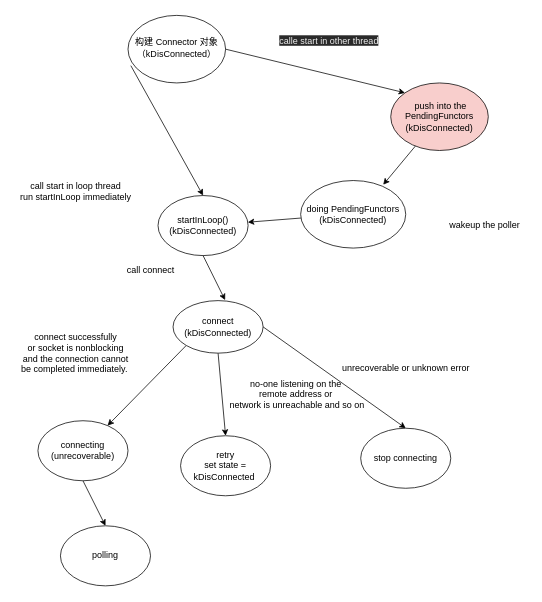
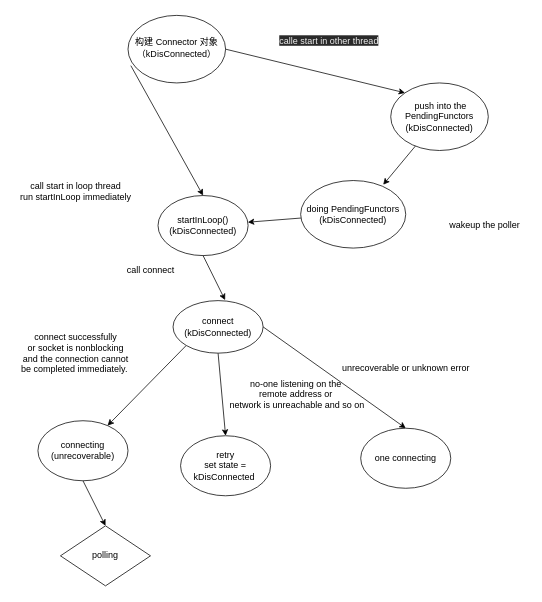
  <mxCell id="0" />
  <mxCell id="1" parent="0" />
  <mxCell id="2" style="edgeStyle=none;html=1;exitX=0.029;exitY=0.744;exitDx=0;exitDy=0;entryX=0.5;entryY=0;entryDx=0;entryDy=0;exitPerimeter=0;" edge="1" parent="1" source="4" target="6"><mxGeometry relative="1" as="geometry"><mxPoint x="345" y="260" as="targetPoint" /><Array as="points" /></mxGeometry></mxCell>
  <mxCell id="3" style="edgeStyle=none;html=1;exitX=1;exitY=0.5;exitDx=0;exitDy=0;entryX=0;entryY=0;entryDx=0;entryDy=0;" edge="1" parent="1" source="4" target="9"><mxGeometry relative="1" as="geometry" /></mxCell>
  <mxCell id="4" value="&lt;span&gt;构建 Connector 对象&lt;/span&gt;&lt;br&gt;&lt;span&gt;（kDisConnected）&lt;/span&gt;&lt;span style=&quot;color: rgb(79 , 193 , 255) ; background-color: rgb(30 , 30 , 30) ; font-family: &amp;#34;yahei consolas hybrid&amp;#34; , &amp;#34;consolas&amp;#34; , &amp;#34;courier new&amp;#34; , monospace ; font-size: 16px&quot;&gt;&lt;br&gt;&lt;/span&gt;" style="ellipse;whiteSpace=wrap;html=1;" vertex="1" parent="1"><mxGeometry x="170" y="20" width="130" height="90" as="geometry" /></mxCell>
  <mxCell id="5" style="edgeStyle=none;html=1;entryX=0.578;entryY=-0.01;entryDx=0;entryDy=0;entryPerimeter=0;exitX=0.5;exitY=1;exitDx=0;exitDy=0;" edge="1" parent="1" source="6" target="17"><mxGeometry relative="1" as="geometry"><mxPoint x="260" y="343" as="sourcePoint" /></mxGeometry></mxCell>
  <mxCell id="6" value="startInLoop()&lt;br&gt;(kDisConnected)" style="ellipse;whiteSpace=wrap;html=1;" vertex="1" parent="1"><mxGeometry x="210" y="260" width="120" height="80" as="geometry" /></mxCell>
  <mxCell id="7" value="call start in loop thread&lt;br&gt;run startInLoop&amp;nbsp;immediately" style="text;html=1;align=center;verticalAlign=middle;resizable=0;points=[];autosize=1;strokeColor=none;fillColor=none;" vertex="1" parent="1"><mxGeometry y="240" width="160" height="30" as="geometry" x="20" /></mxCell>
  <mxCell id="8" style="edgeStyle=none;html=1;entryX=0.786;entryY=0.062;entryDx=0;entryDy=0;entryPerimeter=0;" edge="1" parent="1" source="9" target="12"><mxGeometry relative="1" as="geometry" /></mxCell>
- <mxCell id="9" value="&amp;nbsp;push into the PendingFunctors&lt;br&gt;(kDisConnected)" style="ellipse;whiteSpace=wrap;html=1;fillColor=#f8cecc;" vertex="1" parent="1"><mxGeometry x="520" y="110" width="130" height="90" as="geometry" /></mxCell>
+ <mxCell id="9" value="&amp;nbsp;push into the PendingFunctors&lt;br&gt;(kDisConnected)" style="ellipse;whiteSpace=wrap;html=1;" vertex="1" parent="1"><mxGeometry x="520" y="110" width="130" height="90" as="geometry" /></mxCell>
  <mxCell id="10" value="&lt;span style=&quot;color: rgb(240 , 240 , 240) ; font-family: &amp;#34;helvetica&amp;#34; ; font-size: 12px ; font-style: normal ; font-weight: 400 ; letter-spacing: normal ; text-align: center ; text-indent: 0px ; text-transform: none ; word-spacing: 0px ; background-color: rgb(42 , 42 , 42) ; display: inline ; float: none&quot;&gt;calle start in other&amp;nbsp;thread&lt;br&gt;&lt;/span&gt;" style="text;whiteSpace=wrap;html=1;" vertex="1" parent="1"><mxGeometry x="370" y="40" width="136" height="30" as="geometry" /></mxCell>
  <mxCell id="11" style="edgeStyle=none;html=1;" edge="1" parent="1" source="12" target="6"><mxGeometry relative="1" as="geometry" /></mxCell>
  <mxCell id="12" value="doing PendingFunctors&lt;br&gt;(kDisConnected)" style="ellipse;whiteSpace=wrap;html=1;" vertex="1" parent="1"><mxGeometry x="400" y="240" width="140" height="90" as="geometry" /></mxCell>
  <mxCell id="13" value="wakeup the poller" style="text;html=1;align=center;verticalAlign=middle;resizable=0;points=[];autosize=1;strokeColor=none;fillColor=none;" vertex="1" parent="1"><mxGeometry x="590" y="290" width="110" height="20" as="geometry" /></mxCell>
  <mxCell id="14" style="edgeStyle=none;html=1;exitX=0;exitY=1;exitDx=0;exitDy=0;" edge="1" parent="1" source="17" target="20"><mxGeometry relative="1" as="geometry" /></mxCell>
  <mxCell id="15" style="edgeStyle=none;html=1;exitX=0.5;exitY=1;exitDx=0;exitDy=0;entryX=0.5;entryY=0;entryDx=0;entryDy=0;" edge="1" parent="1" source="17" target="22"><mxGeometry relative="1" as="geometry" /></mxCell>
  <mxCell id="16" style="edgeStyle=none;html=1;exitX=1;exitY=0.5;exitDx=0;exitDy=0;entryX=0.5;entryY=0;entryDx=0;entryDy=0;" edge="1" parent="1" source="17" target="23"><mxGeometry relative="1" as="geometry" /></mxCell>
  <mxCell id="17" value="connect&lt;br&gt;(kDisConnected)" style="ellipse;whiteSpace=wrap;html=1;" vertex="1" parent="1"><mxGeometry x="230" y="400" width="120" height="70" as="geometry" /></mxCell>
  <mxCell id="18" value="call connect&lt;br&gt;" style="text;html=1;align=center;verticalAlign=middle;resizable=0;points=[];autosize=1;strokeColor=none;fillColor=none;" vertex="1" parent="1"><mxGeometry x="160" y="350" width="80" height="20" as="geometry" /></mxCell>
  <mxCell id="19" style="edgeStyle=none;html=1;exitX=0.5;exitY=1;exitDx=0;exitDy=0;entryX=0.5;entryY=0;entryDx=0;entryDy=0;fontFamily=Helvetica;fontSize=12;fontColor=default;" edge="1" parent="1" source="20" target="26"><mxGeometry relative="1" as="geometry" /></mxCell>
  <mxCell id="20" value="connecting&lt;br&gt;(unrecoverable)" style="ellipse;whiteSpace=wrap;html=1;" vertex="1" parent="1"><mxGeometry x="50" y="560" width="120" height="80" as="geometry" /></mxCell>
  <mxCell id="21" value="connect successfully&lt;br&gt;or socket is nonblocking &lt;br&gt;and the connection cannot&lt;br&gt;be completed immediately.&amp;nbsp;" style="text;html=1;align=center;verticalAlign=middle;resizable=0;points=[];autosize=1;strokeColor=none;fillColor=none;" vertex="1" parent="1"><mxGeometry y="440" width="160" height="60" as="geometry" x="20" /></mxCell>
  <mxCell id="22" value="retry&lt;br&gt;set state = &lt;br&gt;kDisConnected&amp;nbsp;" style="ellipse;whiteSpace=wrap;html=1;" vertex="1" parent="1"><mxGeometry x="240" y="580" width="120" height="80" as="geometry" /></mxCell>
- <mxCell id="23" value="stop connecting" style="ellipse;whiteSpace=wrap;html=1;" vertex="1" parent="1"><mxGeometry x="480" y="570" width="120" height="80" as="geometry" /></mxCell>
+ <mxCell id="23" value="one connecting" style="ellipse;whiteSpace=wrap;html=1;" vertex="1" parent="1"><mxGeometry x="480" y="570" width="120" height="80" as="geometry" /></mxCell>
  <mxCell id="24" value="no-one listening on the&amp;nbsp;&lt;br&gt;remote address or&amp;nbsp;&lt;br&gt;network is unreachable and so on" style="text;html=1;align=center;verticalAlign=middle;resizable=0;points=[];autosize=1;strokeColor=none;fillColor=none;" vertex="1" parent="1"><mxGeometry x="300" y="500" width="190" height="50" as="geometry" /></mxCell>
  <mxCell id="25" value="unrecoverable or unknown error&lt;br&gt;" style="text;html=1;align=center;verticalAlign=middle;resizable=0;points=[];autosize=1;strokeColor=none;fillColor=none;fontSize=12;fontFamily=Helvetica;fontColor=default;" vertex="1" parent="1"><mxGeometry x="445" y="480" width="190" height="20" as="geometry" /></mxCell>
- <mxCell id="26" value="polling" style="ellipse;whiteSpace=wrap;html=1;fontFamily=Helvetica;fontSize=12;fontColor=default;fillColor=none;gradientColor=none;" vertex="1" parent="1"><mxGeometry x="80" y="700" width="120" height="80" as="geometry" /></mxCell>
+ <mxCell id="26" value="polling" style="rhombus;whiteSpace=wrap;html=1;fontFamily=Helvetica;fontSize=12;fontColor=default;fillColor=none;gradientColor=none;" vertex="1" parent="1"><mxGeometry x="80" y="700" width="120" height="80" as="geometry" /></mxCell>
